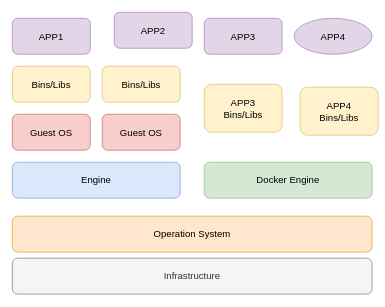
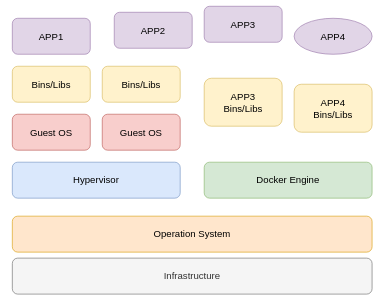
  <mxCell id="0" />
  <mxCell id="1" parent="0" />
  <mxCell id="2" value="&lt;font style=&quot;font-size: 16px;&quot;&gt;Operation System&lt;/font&gt;" style="rounded=1;whiteSpace=wrap;html=1;fillColor=#ffe6cc;strokeColor=#d79b00;" vertex="1" parent="1"><mxGeometry x="20" y="360" width="600" height="60" as="geometry" /></mxCell>
- <mxCell id="3" value="Engine" style="whiteSpace=wrap;html=1;rounded=1;fontSize=16;fillColor=#dae8fc;strokeColor=#6c8ebf;" vertex="1" parent="1"><mxGeometry x="20" y="270" width="280" height="60" as="geometry" /></mxCell>
+ <mxCell id="3" value="Hypervisor" style="whiteSpace=wrap;html=1;rounded=1;fontSize=16;fillColor=#dae8fc;strokeColor=#6c8ebf;" vertex="1" parent="1"><mxGeometry x="20" y="270" width="280" height="60" as="geometry" /></mxCell>
  <mxCell id="4" value="Docker Engine" style="whiteSpace=wrap;html=1;rounded=1;fontSize=16;fillColor=#d5e8d4;strokeColor=#82b366;" vertex="1" parent="1"><mxGeometry x="340" y="270" width="280" height="60" as="geometry" /></mxCell>
  <mxCell id="5" value="&lt;font style=&quot;font-size: 16px;&quot;&gt;Infrastructure&lt;/font&gt;" style="rounded=1;whiteSpace=wrap;html=1;fillColor=#f5f5f5;fontColor=#333333;strokeColor=#666666;" vertex="1" parent="1"><mxGeometry x="20" y="430" width="600" height="60" as="geometry" /></mxCell>
  <mxCell id="6" value="Guest OS" style="whiteSpace=wrap;html=1;rounded=1;fontSize=16;fillColor=#f8cecc;strokeColor=#b85450;" vertex="1" parent="1"><mxGeometry x="20" y="190" width="130" height="60" as="geometry" /></mxCell>
  <mxCell id="7" value="Guest OS" style="whiteSpace=wrap;html=1;rounded=1;fontSize=16;fillColor=#f8cecc;strokeColor=#b85450;" vertex="1" parent="1"><mxGeometry x="170" y="190" width="130" height="60" as="geometry" /></mxCell>
  <mxCell id="8" value="Bins/Libs" style="whiteSpace=wrap;html=1;rounded=1;fontSize=16;fillColor=#fff2cc;strokeColor=#d6b656;" vertex="1" parent="1"><mxGeometry x="20" y="110" width="130" height="60" as="geometry" /></mxCell>
  <mxCell id="9" value="Bins/Libs" style="whiteSpace=wrap;html=1;rounded=1;fontSize=16;fillColor=#fff2cc;strokeColor=#d6b656;" vertex="1" parent="1"><mxGeometry x="170" y="110" width="130" height="60" as="geometry" /></mxCell>
- <mxCell id="10" value="APP3&lt;br&gt;Bins/Libs" style="whiteSpace=wrap;html=1;rounded=1;fontSize=16;fillColor=#fff2cc;strokeColor=#d6b656;" vertex="1" parent="1"><mxGeometry x="340" y="140" width="130" height="80" as="geometry" /></mxCell>
- <mxCell id="11" value="APP4&lt;br&gt;Bins/Libs" style="whiteSpace=wrap;html=1;rounded=1;fontSize=16;fillColor=#fff2cc;strokeColor=#d6b656;" vertex="1" parent="1"><mxGeometry x="500" y="145" width="130" height="80" as="geometry" /></mxCell>
+ <mxCell id="10" value="APP3&lt;br&gt;Bins/Libs" style="whiteSpace=wrap;html=1;rounded=1;fontSize=16;fillColor=#fff2cc;strokeColor=#d6b656;" vertex="1" parent="1"><mxGeometry x="340" y="130" width="130" height="80" as="geometry" /></mxCell>
+ <mxCell id="11" value="APP4&lt;br&gt;Bins/Libs" style="whiteSpace=wrap;html=1;rounded=1;fontSize=16;fillColor=#fff2cc;strokeColor=#d6b656;" vertex="1" parent="1"><mxGeometry x="490" y="140" width="130" height="80" as="geometry" /></mxCell>
  <mxCell id="12" value="APP1" style="whiteSpace=wrap;html=1;rounded=1;fontSize=16;fillColor=#e1d5e7;strokeColor=#9673a6;" vertex="1" parent="1"><mxGeometry x="20" y="30" width="130" height="60" as="geometry" /></mxCell>
  <mxCell id="13" value="APP2" style="whiteSpace=wrap;html=1;rounded=1;fontSize=16;fillColor=#e1d5e7;strokeColor=#9673a6;" vertex="1" parent="1"><mxGeometry x="190" y="20" width="130" height="60" as="geometry" /></mxCell>
- <mxCell id="14" value="APP3" style="whiteSpace=wrap;html=1;rounded=1;fontSize=16;fillColor=#e1d5e7;strokeColor=#9673a6;" vertex="1" parent="1"><mxGeometry x="340" y="30" width="130" height="60" as="geometry" /></mxCell>
+ <mxCell id="14" value="APP3" style="whiteSpace=wrap;html=1;rounded=1;fontSize=16;fillColor=#e1d5e7;strokeColor=#9673a6;" vertex="1" parent="1"><mxGeometry x="340" y="10" width="130" height="60" as="geometry" /></mxCell>
  <mxCell id="15" value="APP4" style="ellipse;whiteSpace=wrap;html=1;fontSize=16;fillColor=#e1d5e7;strokeColor=#9673a6;" vertex="1" parent="1"><mxGeometry x="490" y="30" width="130" height="60" as="geometry" /></mxCell>
